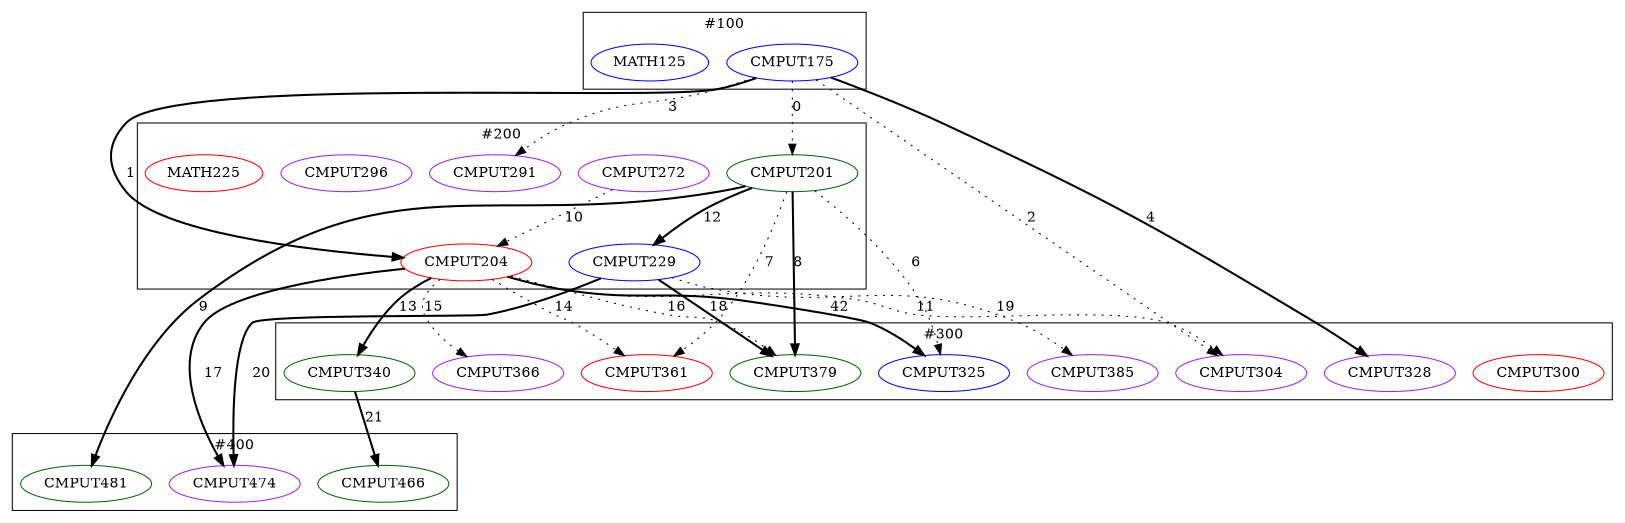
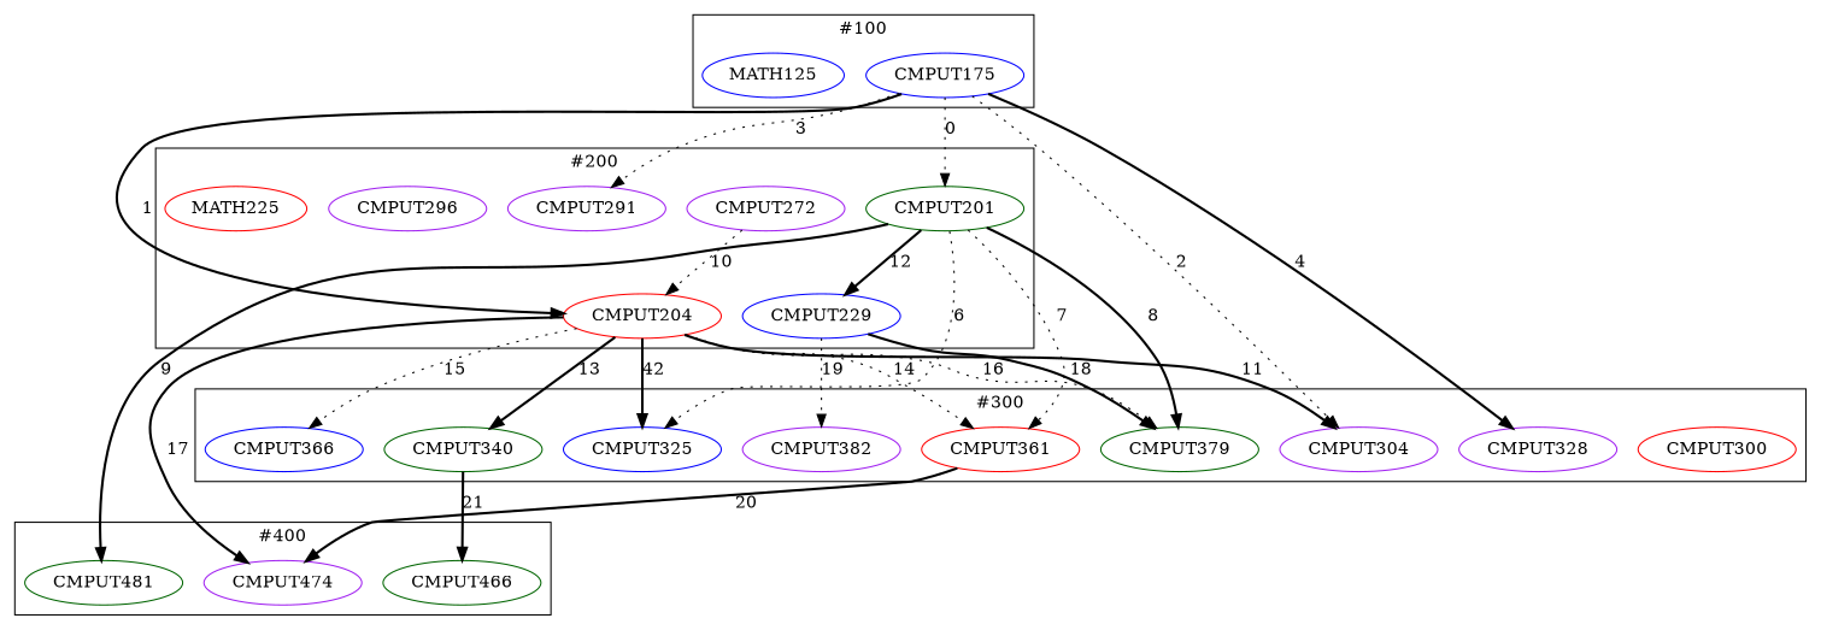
  digraph {
    node [color=purple]
    edge [style=bold]
    CMPUT201 [color=darkgreen]
    CMPUT204 [color=red]
    CMPUT229 [color=blue]
    CMPUT272
    CMPUT291
    CMPUT296
    MATH225 [color=red]
    CMPUT175 [color=blue]
    MATH125 [color=blue]
    CMPUT300 [color=red]
    CMPUT304
    CMPUT325 [color=blue]
    CMPUT328
    CMPUT340 [color=darkgreen]
    CMPUT361 [color=red]
-   CMPUT366
+   CMPUT366 [color=blue]
    CMPUT379 [color=darkgreen]
-   CMPUT382 [label=CMPUT385]
+   CMPUT382
    CMPUT466 [color=darkgreen]
    CMPUT474
    CMPUT481 [color=darkgreen]
    subgraph cluster_1 {
      label="#200"
      rank=same
      CMPUT201
      CMPUT204
      CMPUT229
      CMPUT272
      CMPUT291
      CMPUT296
      MATH225
    }
    subgraph cluster_2 {
      label="#100"
      rank=same
      CMPUT175
      MATH125
    }
    subgraph cluster_3 {
      label="#300"
      rank=same
      CMPUT300
      CMPUT304
      CMPUT325
      CMPUT328
      CMPUT340
      CMPUT361
      CMPUT366
      CMPUT379
      CMPUT382
    }
    subgraph cluster_4 {
      label="#400"
      rank=same
      CMPUT466
      CMPUT474
      CMPUT481
    }
    subgraph cluster_5 {
      label="#500"
      rank=same
    }
    subgraph cluster_6 {
      label="#600"
      rank=same
    }
    subgraph cluster_7 {
      label="#700"
      rank=same
    }
    CMPUT201 -> CMPUT229 [label=12]
    CMPUT201 -> CMPUT325 [label=6 style=dotted]
    CMPUT201 -> CMPUT361 [label=7 style=dotted]
    CMPUT201 -> CMPUT379 [label=8]
    CMPUT201 -> CMPUT481 [label=9]
-   CMPUT204 -> CMPUT304 [label=11 style=dotted]
+   CMPUT204 -> CMPUT304 [label=11]
    CMPUT204 -> CMPUT325 [label=42]
    CMPUT204 -> CMPUT340 [label=13]
    CMPUT204 -> CMPUT361 [label=14 style=dotted]
    CMPUT204 -> CMPUT366 [label=15 style=dotted]
    CMPUT204 -> CMPUT379 [label=16 style=dotted]
    CMPUT204 -> CMPUT474 [label=17]
    CMPUT229 -> CMPUT379 [label=18]
    CMPUT229 -> CMPUT382 [label=19 style=dotted]
-   CMPUT229 -> CMPUT474 [label=20]
+   CMPUT361 -> CMPUT474 [label=20]
    CMPUT272 -> CMPUT204 [label=10 style=dotted]
    CMPUT175 -> CMPUT201 [label=0 style=dotted]
    CMPUT175 -> CMPUT204 [label=1]
    CMPUT175 -> CMPUT291 [label=3 style=dotted]
    CMPUT175 -> CMPUT304 [label=2 style=dotted]
    CMPUT175 -> CMPUT328 [label=4]
    CMPUT340 -> CMPUT466 [label=21]
  }
